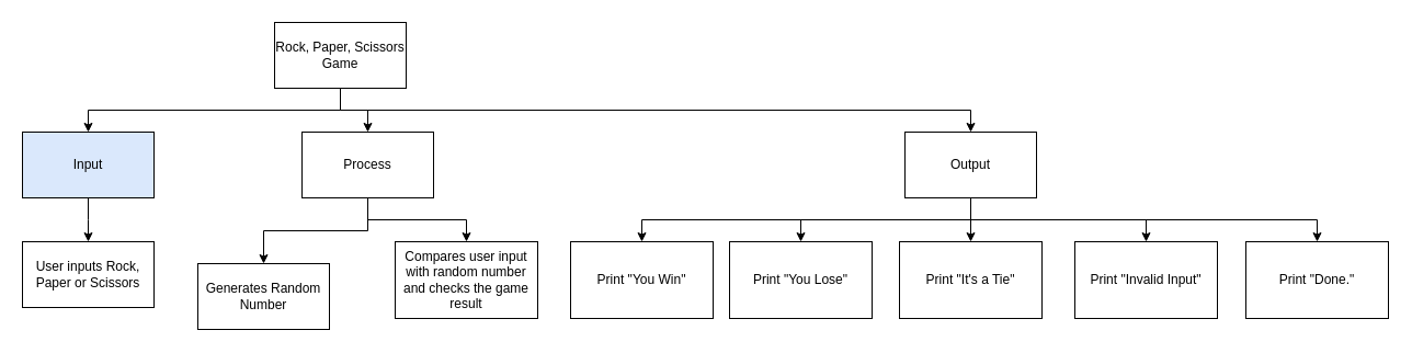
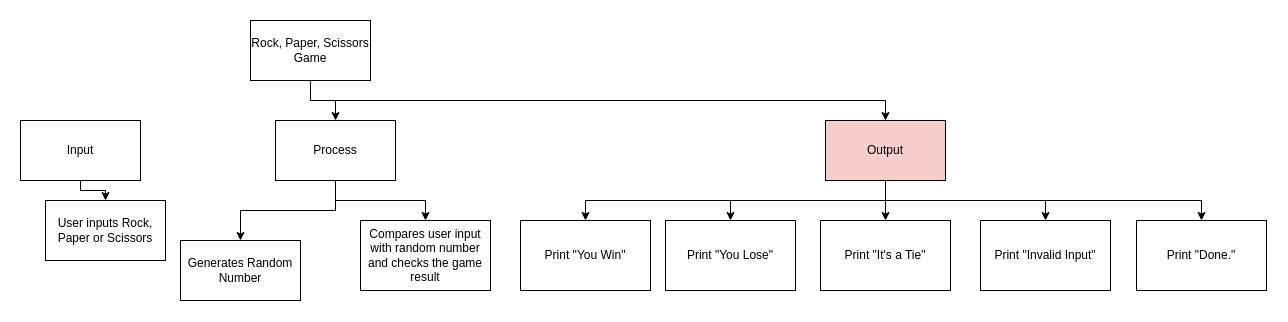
  <mxCell id="0" />
  <mxCell id="1" parent="0" />
- <mxCell id="2" style="edgeStyle=elbowEdgeStyle;html=1;entryX=0.5;entryY=0;entryDx=0;entryDy=0;elbow=vertical;rounded=0;" edge="1" parent="1" source="5" target="7"><mxGeometry relative="1" as="geometry" /></mxCell>
  <mxCell id="3" style="edgeStyle=elbowEdgeStyle;rounded=0;elbow=vertical;html=1;" edge="1" parent="1" source="5" target="10"><mxGeometry relative="1" as="geometry" /></mxCell>
  <mxCell id="4" style="edgeStyle=elbowEdgeStyle;rounded=0;elbow=vertical;html=1;entryX=0.5;entryY=0;entryDx=0;entryDy=0;" edge="1" parent="1" source="5" target="16"><mxGeometry relative="1" as="geometry" /></mxCell>
  <mxCell id="5" value="Rock, Paper, Scissors Game" style="rounded=0;whiteSpace=wrap;html=1;" vertex="1" parent="1"><mxGeometry x="250" y="20" width="120" height="60" as="geometry" /></mxCell>
  <mxCell id="6" style="edgeStyle=elbowEdgeStyle;rounded=0;elbow=vertical;html=1;" edge="1" parent="1" source="7" target="17"><mxGeometry relative="1" as="geometry" /></mxCell>
- <mxCell id="7" value="Input" style="rounded=0;whiteSpace=wrap;html=1;fillColor=#dae8fc;" vertex="1" parent="1"><mxGeometry x="20" y="120" width="120" height="60" as="geometry" /></mxCell>
+ <mxCell id="7" value="Input" style="rounded=0;whiteSpace=wrap;html=1;" vertex="1" parent="1"><mxGeometry x="20" y="120" width="120" height="60" as="geometry" /></mxCell>
  <mxCell id="8" style="edgeStyle=elbowEdgeStyle;rounded=0;elbow=vertical;html=1;entryX=0.5;entryY=0;entryDx=0;entryDy=0;" edge="1" parent="1" source="10" target="18"><mxGeometry relative="1" as="geometry" /></mxCell>
  <mxCell id="9" style="edgeStyle=elbowEdgeStyle;rounded=0;elbow=vertical;html=1;entryX=0.5;entryY=0;entryDx=0;entryDy=0;" edge="1" parent="1" source="10" target="19"><mxGeometry relative="1" as="geometry" /></mxCell>
  <mxCell id="10" value="Process" style="rounded=0;whiteSpace=wrap;html=1;" vertex="1" parent="1"><mxGeometry x="275" y="120" width="120" height="60" as="geometry" /></mxCell>
  <mxCell id="11" style="edgeStyle=elbowEdgeStyle;rounded=0;elbow=vertical;html=1;" edge="1" parent="1" source="16" target="20"><mxGeometry relative="1" as="geometry" /></mxCell>
  <mxCell id="12" style="edgeStyle=elbowEdgeStyle;rounded=0;elbow=vertical;html=1;entryX=0.5;entryY=0;entryDx=0;entryDy=0;" edge="1" parent="1" source="16" target="21"><mxGeometry relative="1" as="geometry" /></mxCell>
  <mxCell id="13" style="edgeStyle=elbowEdgeStyle;rounded=0;elbow=vertical;html=1;" edge="1" parent="1" source="16" target="22"><mxGeometry relative="1" as="geometry" /></mxCell>
  <mxCell id="14" style="edgeStyle=elbowEdgeStyle;rounded=0;elbow=vertical;html=1;entryX=0.5;entryY=0;entryDx=0;entryDy=0;" edge="1" parent="1" source="16" target="23"><mxGeometry relative="1" as="geometry" /></mxCell>
  <mxCell id="15" style="edgeStyle=elbowEdgeStyle;rounded=0;elbow=vertical;html=1;" edge="1" parent="1" source="16" target="24"><mxGeometry relative="1" as="geometry" /></mxCell>
- <mxCell id="16" value="Output" style="rounded=0;whiteSpace=wrap;html=1;" vertex="1" parent="1"><mxGeometry x="825" y="120" width="120" height="60" as="geometry" /></mxCell>
- <mxCell id="17" value="User inputs Rock, Paper or Scissors" style="rounded=0;whiteSpace=wrap;html=1;" vertex="1" parent="1"><mxGeometry x="20" y="220" width="120" height="60" as="geometry" /></mxCell>
+ <mxCell id="16" value="Output" style="rounded=0;whiteSpace=wrap;html=1;fillColor=#f8cecc;" vertex="1" parent="1"><mxGeometry x="825" y="120" width="120" height="60" as="geometry" /></mxCell>
+ <mxCell id="17" value="User inputs Rock, Paper or Scissors" style="rounded=0;whiteSpace=wrap;html=1;" vertex="1" parent="1"><mxGeometry x="45" y="200" width="120" height="60" as="geometry" /></mxCell>
  <mxCell id="18" value="Generates Random Number" style="rounded=0;whiteSpace=wrap;html=1;" vertex="1" parent="1"><mxGeometry x="180" y="240" width="120" height="60" as="geometry" /></mxCell>
  <mxCell id="19" value="Compares user input with random number and checks the game result" style="rounded=0;whiteSpace=wrap;html=1;" vertex="1" parent="1"><mxGeometry x="360" y="220" width="130" height="70" as="geometry" /></mxCell>
  <mxCell id="20" value="Print &quot;You Win&quot;" style="rounded=0;whiteSpace=wrap;html=1;" vertex="1" parent="1"><mxGeometry x="520" y="220" width="130" height="70" as="geometry" /></mxCell>
  <mxCell id="21" value="Print &quot;You Lose&quot;" style="rounded=0;whiteSpace=wrap;html=1;" vertex="1" parent="1"><mxGeometry x="665" y="220" width="130" height="70" as="geometry" /></mxCell>
  <mxCell id="22" value="Print &quot;It's a Tie&quot;" style="rounded=0;whiteSpace=wrap;html=1;" vertex="1" parent="1"><mxGeometry x="820" y="220" width="130" height="70" as="geometry" /></mxCell>
  <mxCell id="23" value="Print &quot;Invalid Input&quot;" style="rounded=0;whiteSpace=wrap;html=1;" vertex="1" parent="1"><mxGeometry x="980" y="220" width="130" height="70" as="geometry" /></mxCell>
  <mxCell id="24" value="Print &quot;Done.&quot;" style="rounded=0;whiteSpace=wrap;html=1;" vertex="1" parent="1"><mxGeometry x="1136" y="220" width="130" height="70" as="geometry" /></mxCell>
